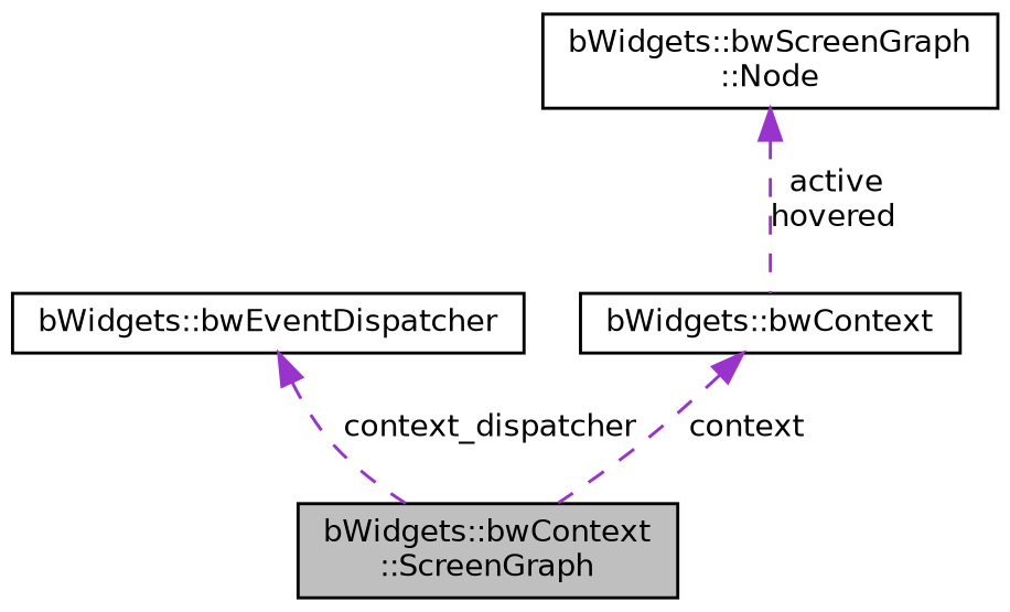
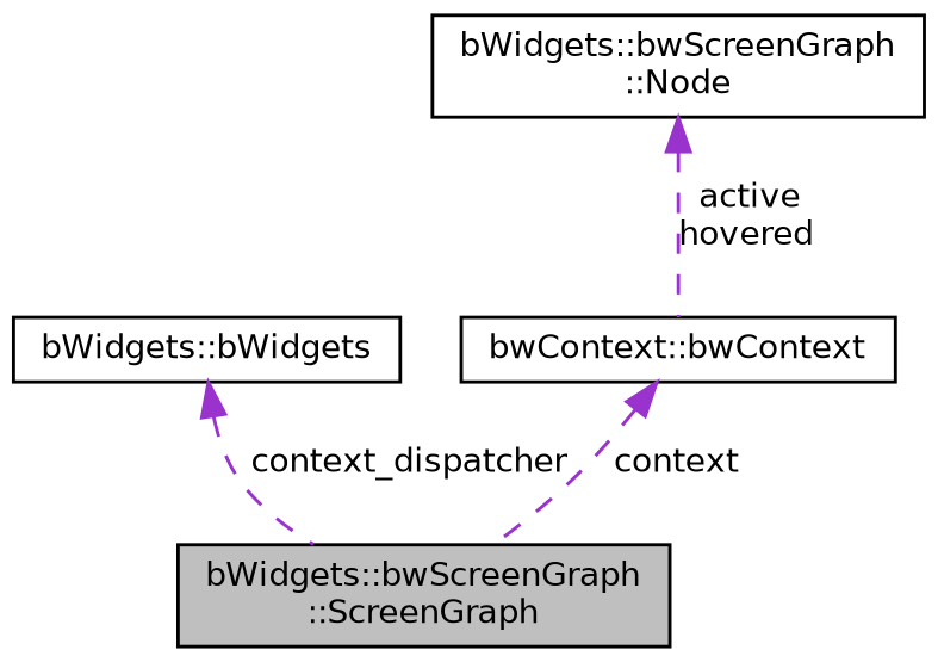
  digraph {
    node [color=black fillcolor=white fontname=Helvetica fontsize=10 shape=record style=filled]
    edge [color=darkorchid3 dir=back fontname=Helvetica fontsize=10 labelfontname=Helvetica labelfontsize=10 style=dashed]
-   n1 [fillcolor=grey75 fontcolor=black height=0.2 label="bWidgets::bwContext\l::ScreenGraph" width=0.4]
-   n2 [height=0.2 label="bWidgets::bwEventDispatcher" width=0.4]
-   n3 [height=0.2 label="bWidgets::bwContext" width=0.4]
+   n1 [fillcolor=grey75 fontcolor=black height=0.2 label="bWidgets::bwScreenGraph\l::ScreenGraph" width=0.4]
+   n2 [height=0.2 label="bWidgets::bWidgets" width=0.4]
+   n3 [height=0.2 label="bwContext::bwContext" width=0.4]
    n4 [height=0.2 label="bWidgets::bwScreenGraph\l::Node" width=0.4]
    n2 -> n1 [label=" context_dispatcher"]
    n3 -> n1 [label=" context"]
    n4 -> n3 [label=" active\nhovered"]
  }
